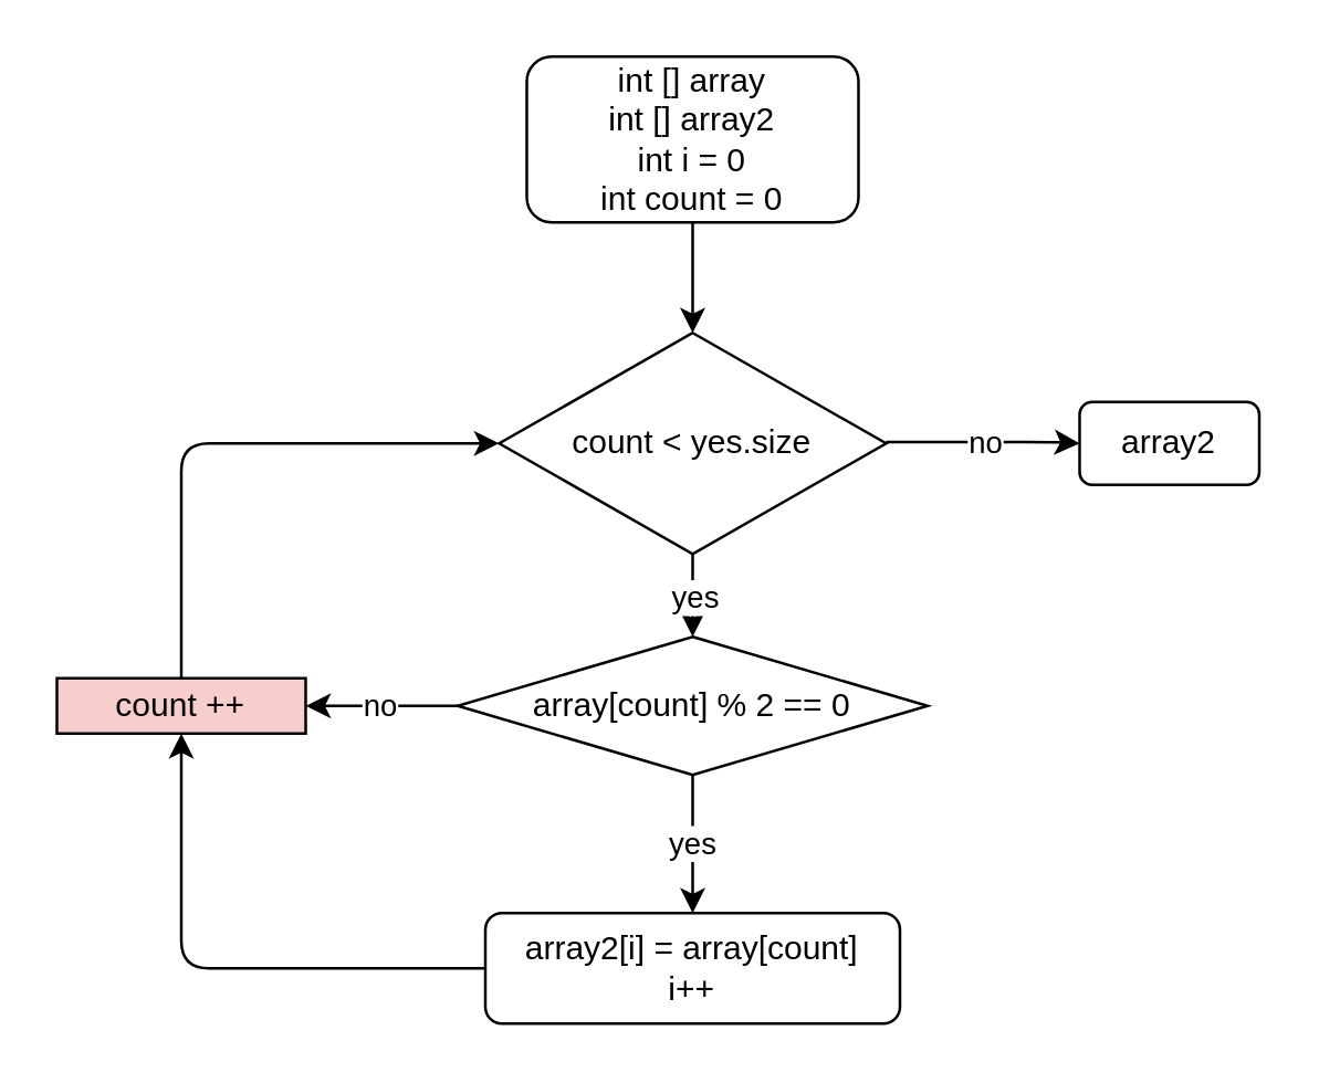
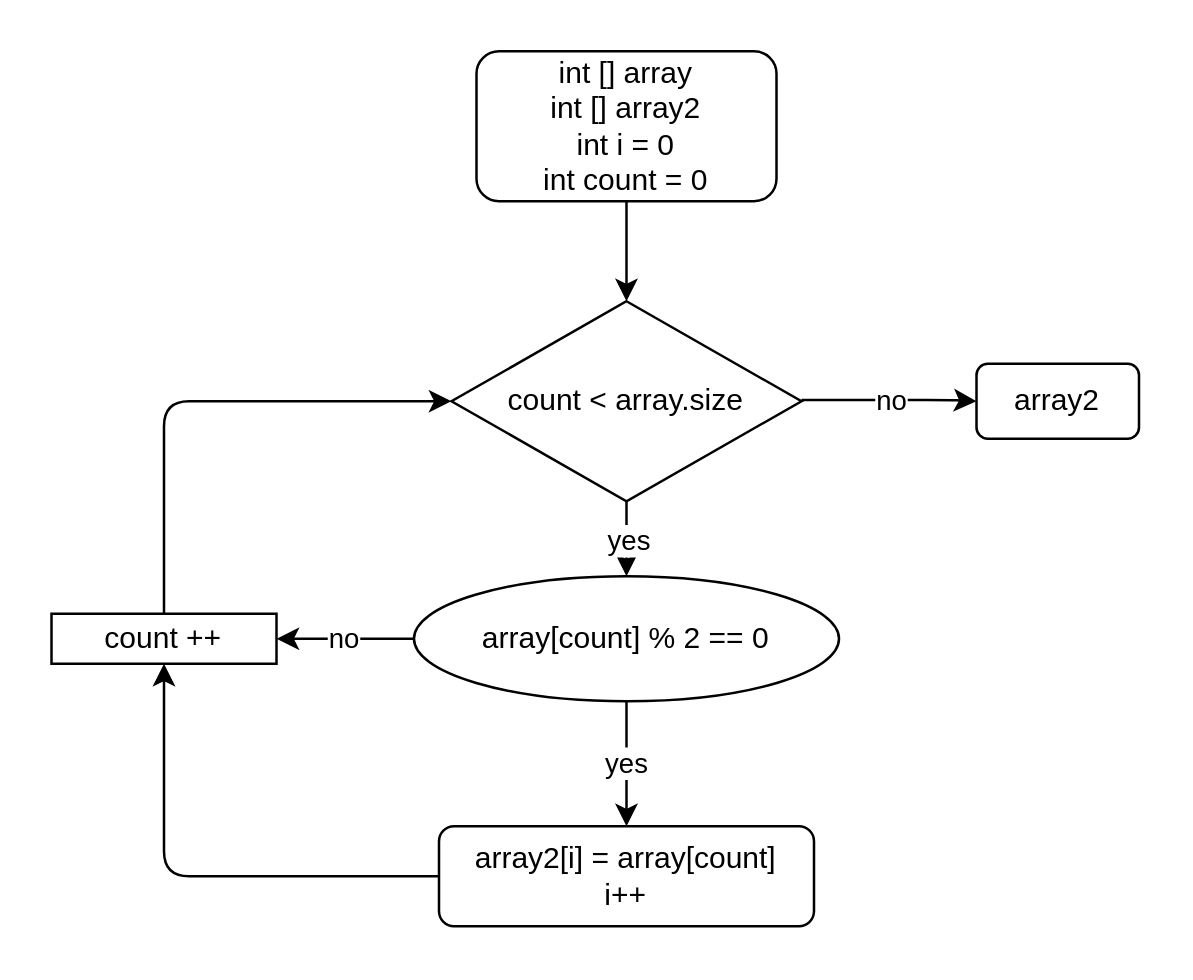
  <mxCell id="0" />
  <mxCell id="1" parent="0" />
  <mxCell id="2" value="int [] array&lt;br&gt;int [] array2&lt;br&gt;int i = 0&lt;br&gt;int count = 0" style="rounded=1;whiteSpace=wrap;html=1;" vertex="1" parent="1"><mxGeometry x="190" y="20" width="120" height="60" as="geometry" /></mxCell>
  <mxCell id="3" value="" style="endArrow=classic;html=1;exitX=0.5;exitY=1;exitDx=0;exitDy=0;entryX=0.5;entryY=0;entryDx=0;entryDy=0;" edge="1" parent="1" source="2" target="4"><mxGeometry width="50" height="50" relative="1" as="geometry"><mxPoint x="240" y="160" as="sourcePoint" /><mxPoint x="250" y="120" as="targetPoint" /></mxGeometry></mxCell>
- <mxCell id="4" value="count &amp;lt; yes.size" style="rhombus;whiteSpace=wrap;html=1;" vertex="1" parent="1"><mxGeometry x="180" y="120" width="140" height="80" as="geometry" /></mxCell>
+ <mxCell id="4" value="count &amp;lt; array.size" style="rhombus;whiteSpace=wrap;html=1;" vertex="1" parent="1"><mxGeometry x="180" y="120" width="140" height="80" as="geometry" /></mxCell>
  <mxCell id="5" value="" style="endArrow=classic;html=1;entryX=0;entryY=0.5;entryDx=0;entryDy=0;" edge="1" parent="1" target="16"><mxGeometry relative="1" as="geometry"><mxPoint x="320" y="159.5" as="sourcePoint" /><mxPoint x="420" y="159.5" as="targetPoint" /><Array as="points"><mxPoint x="380" y="159.5" /></Array></mxGeometry></mxCell>
  <mxCell id="6" value="no" style="edgeLabel;resizable=0;html=1;align=center;verticalAlign=middle;" connectable="0" vertex="1" parent="5"><mxGeometry relative="1" as="geometry" /></mxCell>
  <mxCell id="7" value="" style="endArrow=classic;html=1;exitX=0.5;exitY=1;exitDx=0;exitDy=0;entryX=0.5;entryY=0;entryDx=0;entryDy=0;" edge="1" parent="1" source="4" target="11"><mxGeometry relative="1" as="geometry"><mxPoint x="240" y="240" as="sourcePoint" /><mxPoint x="250" y="240" as="targetPoint" /></mxGeometry></mxCell>
  <mxCell id="8" value="yes" style="edgeLabel;resizable=0;html=1;align=center;verticalAlign=middle;" connectable="0" vertex="1" parent="7"><mxGeometry relative="1" as="geometry" /></mxCell>
  <mxCell id="9" value="no" style="edgeStyle=none;html=1;entryX=1;entryY=0.5;entryDx=0;entryDy=0;" edge="1" parent="1" source="11" target="13"><mxGeometry relative="1" as="geometry"><mxPoint x="120" y="255" as="targetPoint" /></mxGeometry></mxCell>
  <mxCell id="10" value="yes" style="edgeStyle=none;html=1;entryX=0.5;entryY=0;entryDx=0;entryDy=0;" edge="1" parent="1" source="11" target="15"><mxGeometry relative="1" as="geometry" /></mxCell>
- <mxCell id="11" value="array[count] % 2 == 0" style="rhombus;whiteSpace=wrap;html=1;" vertex="1" parent="1"><mxGeometry x="165" y="230" width="170" height="50" as="geometry" /></mxCell>
+ <mxCell id="11" value="array[count] % 2 == 0" style="ellipse;whiteSpace=wrap;html=1;" vertex="1" parent="1"><mxGeometry x="165" y="230" width="170" height="50" as="geometry" /></mxCell>
  <mxCell id="12" style="edgeStyle=none;html=1;entryX=0;entryY=0.5;entryDx=0;entryDy=0;" edge="1" parent="1" source="13" target="4"><mxGeometry relative="1" as="geometry"><Array as="points"><mxPoint x="65" y="160" /></Array></mxGeometry></mxCell>
- <mxCell id="13" value="count ++" style="rounded=0;whiteSpace=wrap;html=1;fillColor=#f8cecc;" vertex="1" parent="1"><mxGeometry x="20" y="245" width="90" height="20" as="geometry" /></mxCell>
+ <mxCell id="13" value="count ++" style="rounded=0;whiteSpace=wrap;html=1;" vertex="1" parent="1"><mxGeometry x="20" y="245" width="90" height="20" as="geometry" /></mxCell>
  <mxCell id="14" style="edgeStyle=none;html=1;entryX=0.5;entryY=1;entryDx=0;entryDy=0;" edge="1" parent="1" source="15" target="13"><mxGeometry relative="1" as="geometry"><Array as="points"><mxPoint x="65" y="350" /></Array></mxGeometry></mxCell>
  <mxCell id="15" value="array2[i] = array[count]&lt;br&gt;i++" style="whiteSpace=wrap;html=1;rounded=1;" vertex="1" parent="1"><mxGeometry x="175" y="330" width="150" height="40" as="geometry" /></mxCell>
  <mxCell id="16" value="array2" style="rounded=1;whiteSpace=wrap;html=1;" vertex="1" parent="1"><mxGeometry x="390" y="145" width="65" height="30" as="geometry" /></mxCell>
